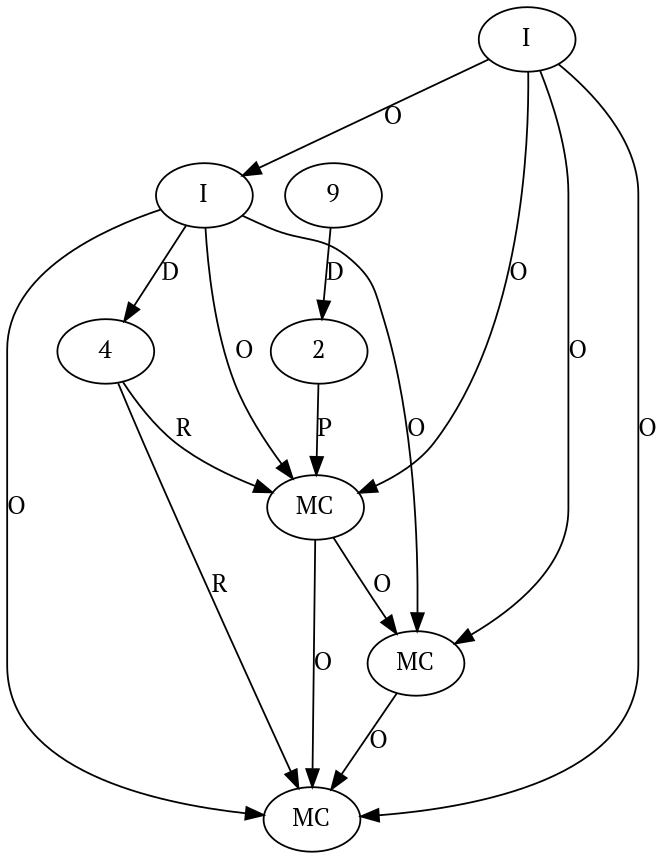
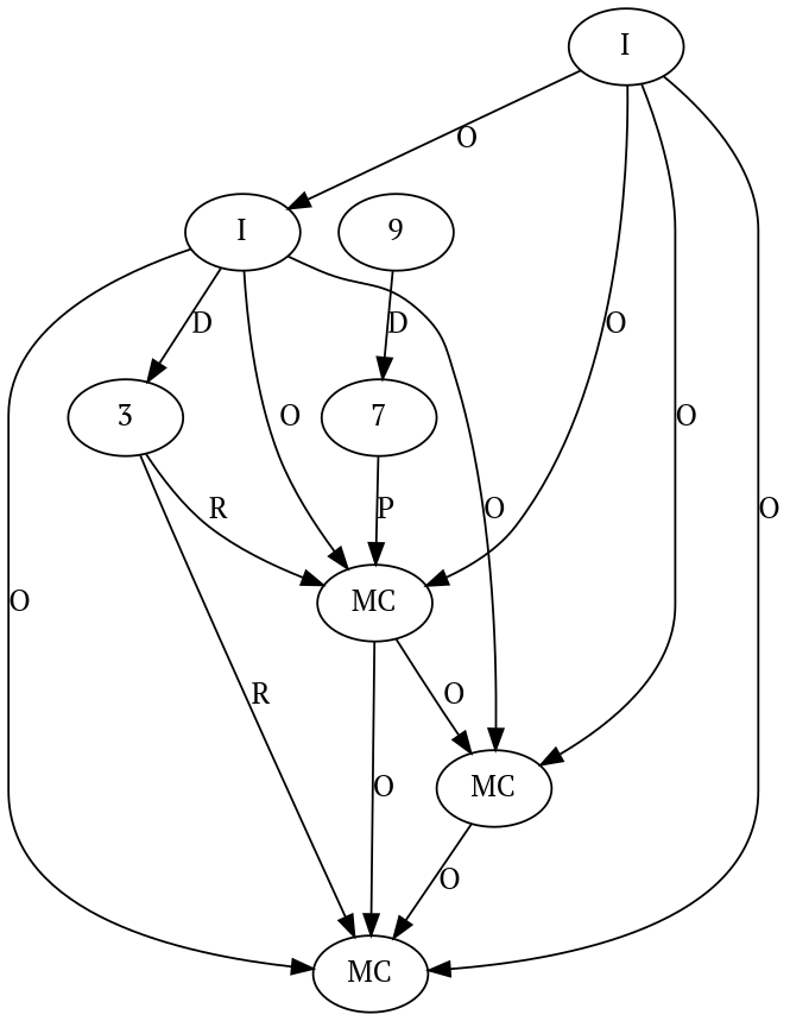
  digraph {
    fontname="PT Serif"
    node [fontname="PT Serif" t=ObjectOutputStream]
    edge [fontname="PT Serif"]
    n1 [l=204 label=MC s="writeObject()"]
    n2 [l=206 label=MC s="close()"]
    n3 [l=205 label=MC s="toByteArray()" t=ByteArrayOutputStream]
-   2 [n=test t=Minutes]
-   3 [n=oos label=4]
+   2 [n=test t=Minutes label=7]
+   3 [n=oos]
    n6 [l=203 label=I]
    n7 [l=202 label=I t=ByteArrayOutputStream]
    9 [n="Minutes.THREE" t="Minutes.THREE" v=null]
    n1 -> n2 [label=O]
    n1 -> n3 [label=O]
    n3 -> n2 [label=O]
    2 -> n1 [label=P]
    3 -> n1 [label=R]
    3 -> n2 [label=R]
    n6 -> n1 [label=O]
    n6 -> n2 [label=O]
    n6 -> n3 [label=O]
    n6 -> 3 [label=D]
    n7 -> n1 [label=O]
    n7 -> n2 [label=O]
    n7 -> n3 [label=O]
    n7 -> n6 [label=O]
    9 -> 2 [label=D]
  }
